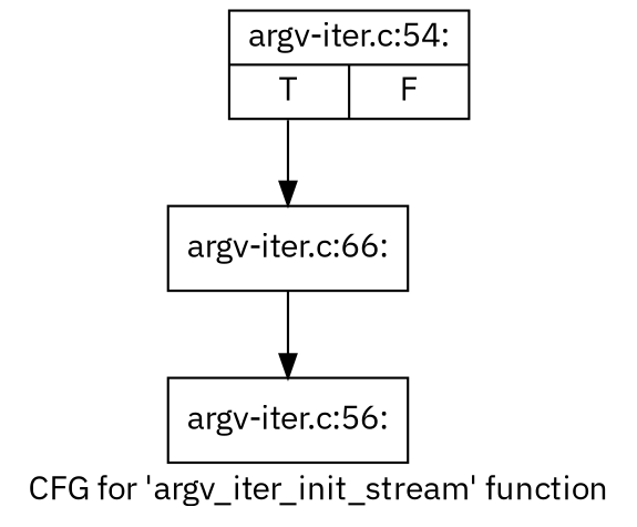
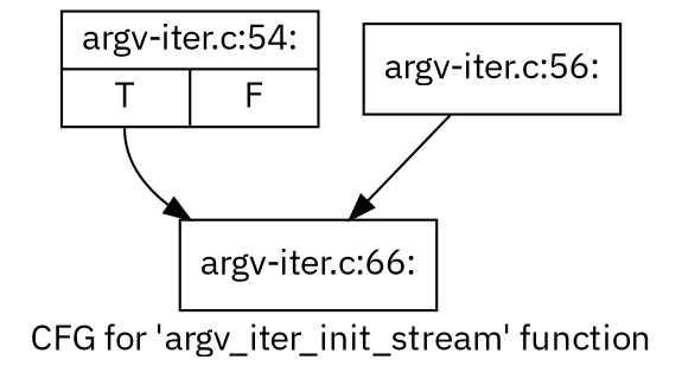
  digraph {
    fontname="IBM Plex Sans"
    label="CFG for 'argv_iter_init_stream' function"
    node [fontname="IBM Plex Sans" shape=record]
    edge [fontname="IBM Plex Sans"]
    n1 [label="{argv-iter.c:54:|{<s0>T|<s1>F}}"]
    n2 [label="{argv-iter.c:66:}"]
    n3 [label="{argv-iter.c:56:}"]
    n1 -> n2 [tailport=s0]
-   n2 -> n3
+   n3 -> n2
  }
